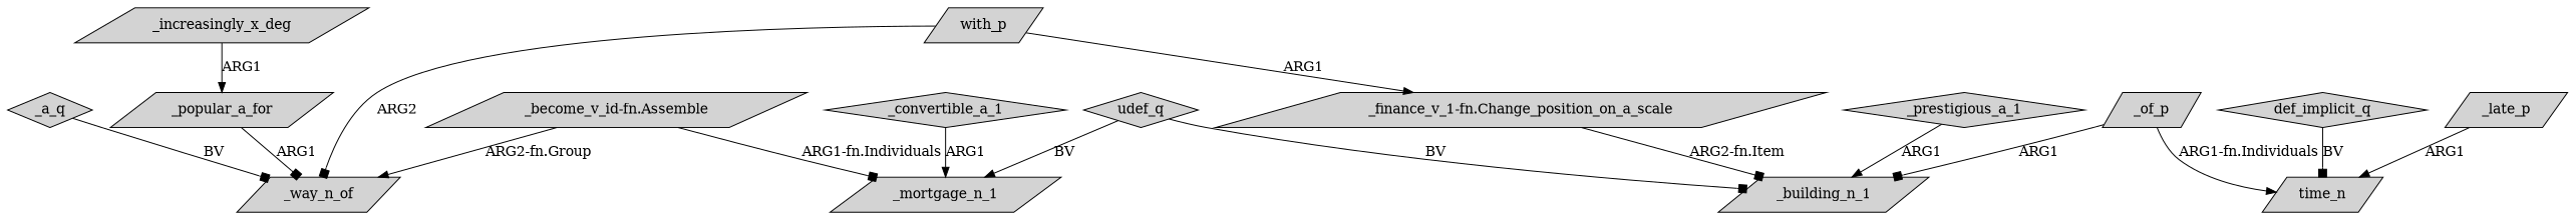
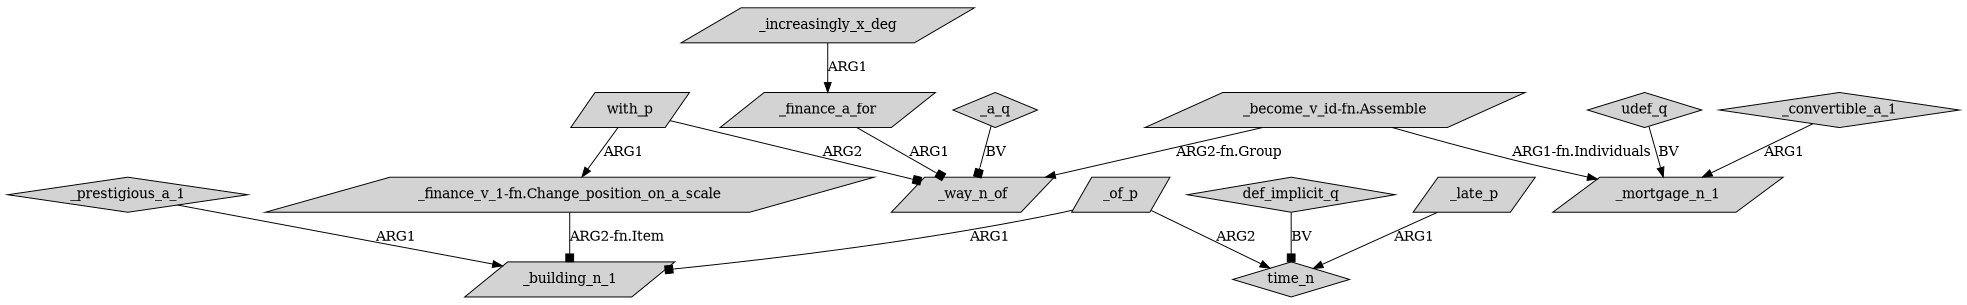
  digraph {
    node [shape=parallelogram style=filled]
    edge [arrowhead=box]
    _a_q [shape=diamond]
    _way_n_of
    "_finance_v_1-fn.Change_position_on_a_scale"
    _building_n_1
    _increasingly_x_deg
-   _popular_a_for
+   _popular_a_for [label=_finance_a_for]
    with_p
    "_become_v_id-fn.Assemble"
    _mortgage_n_1
    _of_p
-   time_n
+   time_n [shape=diamond]
    def_implicit_q [shape=diamond]
    _late_p
    _prestigious_a_1 [shape=diamond]
    udef_q [shape=diamond]
    _convertible_a_1 [shape=diamond]
    _a_q -> _way_n_of [label=BV]
    "_finance_v_1-fn.Change_position_on_a_scale" -> _building_n_1 [label="ARG2-fn.Item"]
    _increasingly_x_deg -> _popular_a_for [arrowhead=normal label=ARG1]
    _popular_a_for -> _way_n_of [label=ARG1]
    with_p -> _way_n_of [label=ARG2]
    with_p -> "_finance_v_1-fn.Change_position_on_a_scale" [arrowhead=normal label=ARG1]
    "_become_v_id-fn.Assemble" -> _way_n_of [arrowhead=normal label="ARG2-fn.Group"]
-   "_become_v_id-fn.Assemble" -> _mortgage_n_1 [label="ARG1-fn.Individuals"]
+   "_become_v_id-fn.Assemble" -> _mortgage_n_1 [arrowhead=normal label="ARG1-fn.Individuals"]
    _of_p -> _building_n_1 [label=ARG1]
-   _of_p -> time_n [arrowhead=normal label="ARG1-fn.Individuals"]
+   _of_p -> time_n [arrowhead=normal label=ARG2]
    def_implicit_q -> time_n [label=BV]
    _late_p -> time_n [arrowhead=normal label=ARG1]
    _prestigious_a_1 -> _building_n_1 [arrowhead=normal label=ARG1]
-   udef_q -> _building_n_1 [label=BV]
    udef_q -> _mortgage_n_1 [arrowhead=normal label=BV]
    _convertible_a_1 -> _mortgage_n_1 [arrowhead=normal label=ARG1]
  }
